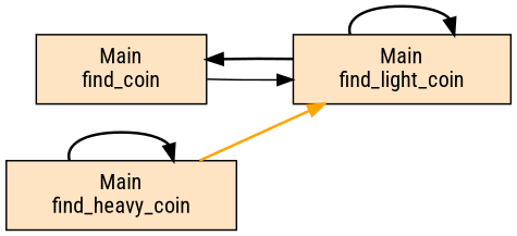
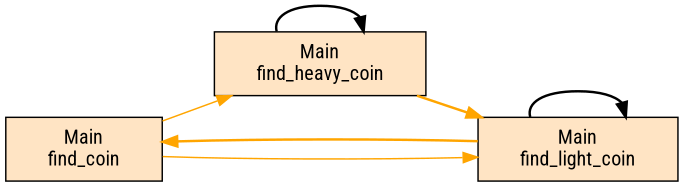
  digraph {
    fontname="Roboto Condensed"
    rankdir=LR
    node [fillcolor=bisque fontname="Roboto Condensed" margin="0.4,0.1" shape=box style="filled,solid"]
    edge [color=orange fontname="Roboto Condensed" penwidth=1.6931471805599454]
    n1 [label="Main\nfind_coin"]
    n2 [label="Main\nfind_heavy_coin"]
    n3 [label="Main\nfind_light_coin"]
-   n1 -> n3 [color=black penwidth=1]
+   n1 -> n2 [penwidth=1]
+   n1 -> n3 [penwidth=1]
    n2 -> n2 [color=black]
    n2 -> n3
-   n3 -> n1 [color=black]
+   n3 -> n1
    n3 -> n3 [color=black]
  }
